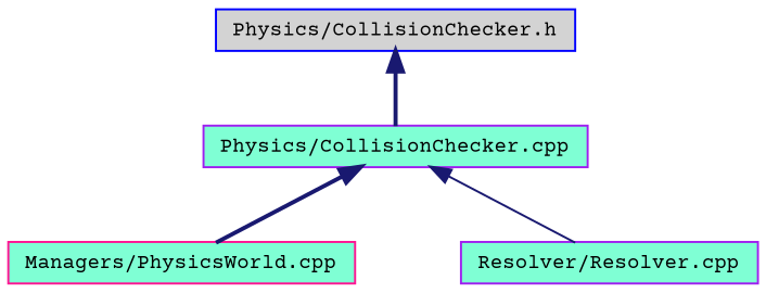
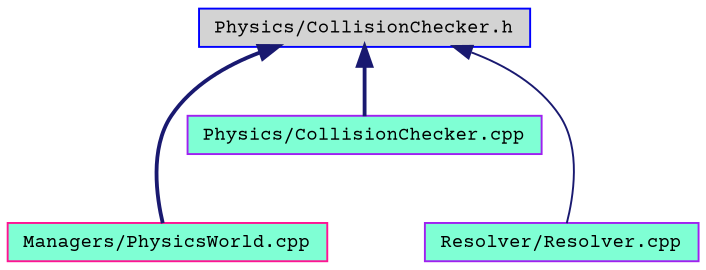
  digraph {
    fontname="Courier Prime"
    node [color=purple fillcolor=aquamarine fontname="Courier Prime" fontsize=10 shape=record style=filled]
    edge [color=midnightblue dir=back fontname="Courier Prime" fontsize=10 labelfontname=Helvetica labelfontsize=10 style=bold]
    n1 [color=blue fillcolor=lightgrey fontcolor=black height=0.2 label="Physics/CollisionChecker.h" width=0.4]
    n2 [color=deeppink height=0.2 label="Managers/PhysicsWorld.cpp" width=0.4]
    n3 [height=0.2 label="Physics/CollisionChecker.cpp" width=0.4]
    n4 [height=0.2 label="Resolver/Resolver.cpp" width=0.4]
-   n3 -> n2
+   n1 -> n2
    n1 -> n3
-   n3 -> n4 [style=solid]
+   n1 -> n4 [style=solid]
  }
